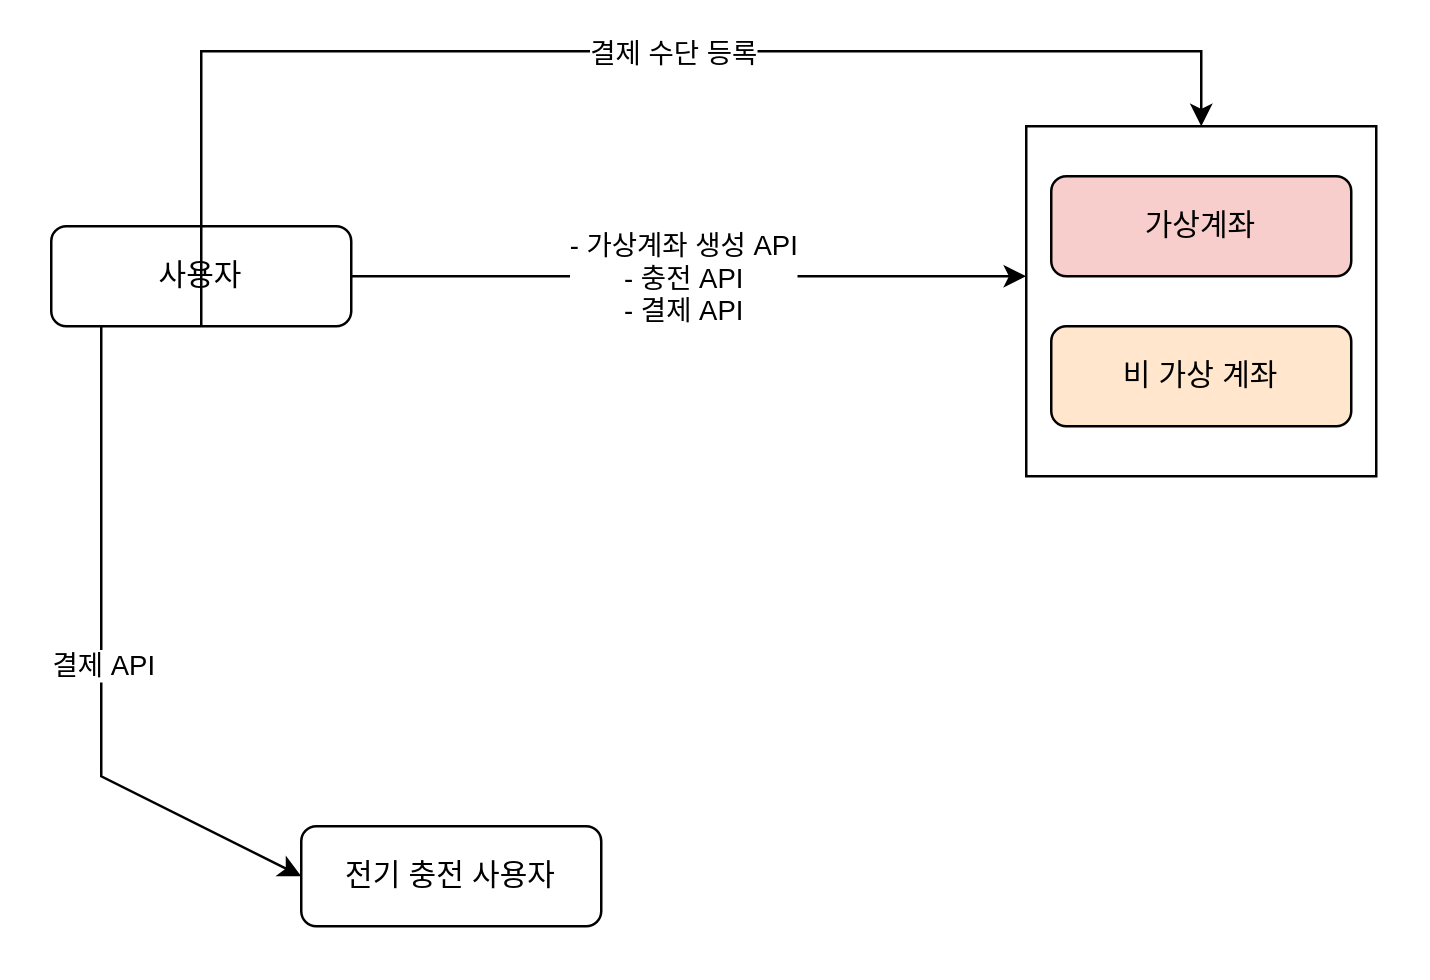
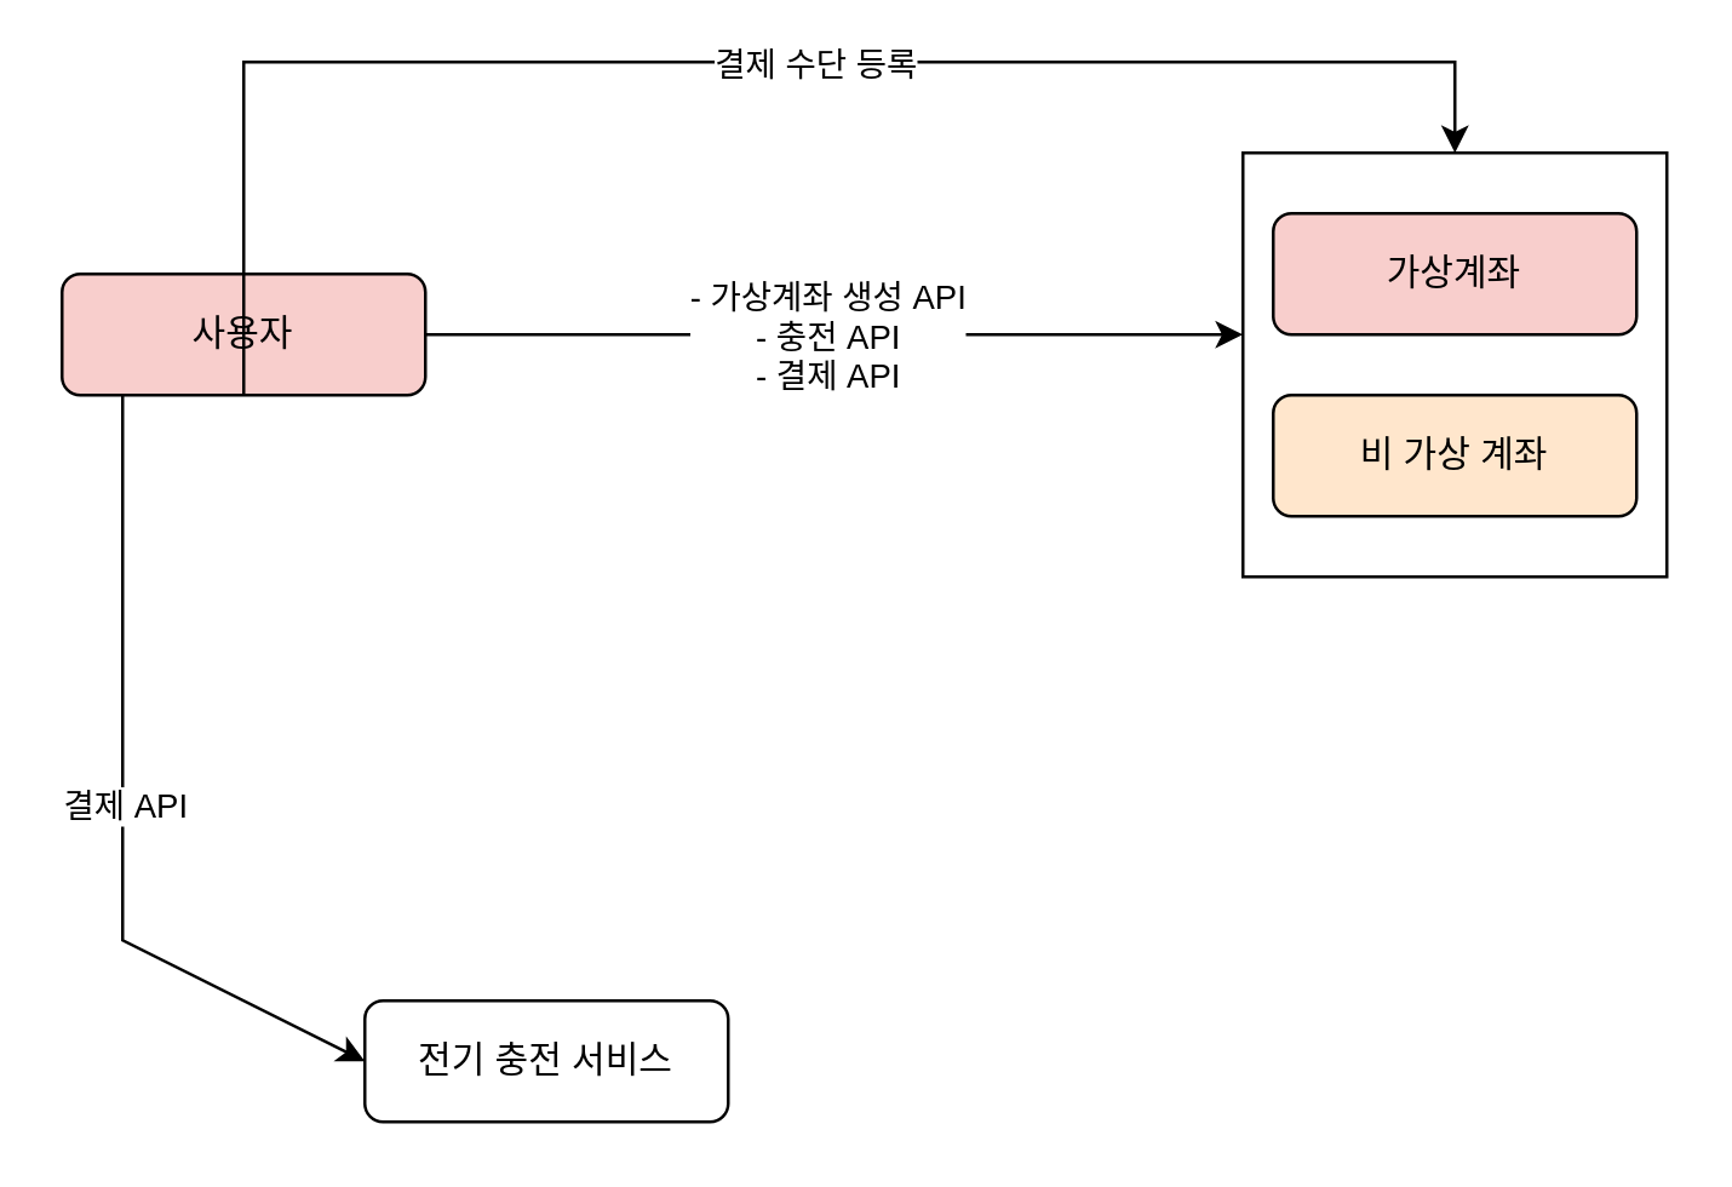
  <mxCell id="0" />
  <mxCell id="1" parent="0" />
  <mxCell id="2" value="" style="group" vertex="1" connectable="0" parent="1"><mxGeometry x="410" y="50" width="140" height="140" as="geometry" /></mxCell>
  <mxCell id="3" value="" style="whiteSpace=wrap;html=1;aspect=fixed;movable=1;resizable=1;rotatable=1;deletable=1;editable=1;locked=0;connectable=1;" vertex="1" parent="2"><mxGeometry width="140" height="140" as="geometry" /></mxCell>
  <mxCell id="4" value="가상계좌&lt;br&gt;" style="rounded=1;whiteSpace=wrap;html=1;fontSize=12;glass=0;strokeWidth=1;shadow=0;movable=1;resizable=1;rotatable=1;deletable=1;editable=1;locked=0;connectable=1;fillColor=#f8cecc;" parent="2" vertex="1"><mxGeometry x="10" y="20" width="120" height="40" as="geometry" /></mxCell>
  <mxCell id="5" value="비 가상 계좌" style="rounded=1;whiteSpace=wrap;html=1;fontSize=12;glass=0;strokeWidth=1;shadow=0;movable=1;resizable=1;rotatable=1;deletable=1;editable=1;locked=0;connectable=1;fillColor=#ffe6cc;" parent="2" vertex="1"><mxGeometry x="10" y="80" width="120" height="40" as="geometry" /></mxCell>
- <mxCell id="6" value="사용자" style="rounded=1;whiteSpace=wrap;html=1;fontSize=12;glass=0;strokeWidth=1;shadow=0;" parent="1" vertex="1"><mxGeometry x="20" y="90" width="120" height="40" as="geometry" /></mxCell>
+ <mxCell id="6" value="사용자" style="rounded=1;whiteSpace=wrap;html=1;fontSize=12;glass=0;strokeWidth=1;shadow=0;fillColor=#f8cecc;" parent="1" vertex="1"><mxGeometry x="20" y="90" width="120" height="40" as="geometry" /></mxCell>
  <mxCell id="7" value="" style="endArrow=classic;html=1;rounded=0;exitX=0.5;exitY=1;exitDx=0;exitDy=0;entryX=0.5;entryY=0;entryDx=0;entryDy=0;" edge="1" parent="1" source="6" target="3"><mxGeometry relative="1" as="geometry"><mxPoint x="74" y="220" as="sourcePoint" /><mxPoint x="240" y="240" as="targetPoint" /><Array as="points"><mxPoint x="80" y="20" /><mxPoint x="240" y="20" /><mxPoint x="390" y="20" /><mxPoint x="480" y="20" /></Array></mxGeometry></mxCell>
  <mxCell id="8" value="결제 수단 등록" style="edgeLabel;resizable=0;html=1;align=center;verticalAlign=middle;" connectable="0" vertex="1" parent="7"><mxGeometry relative="1" as="geometry"><mxPoint x="28" as="offset" /></mxGeometry></mxCell>
  <mxCell id="9" value="r1" style="endArrow=classic;html=1;rounded=0;exitX=1;exitY=0.5;exitDx=0;exitDy=0;" edge="1" parent="1" source="6"><mxGeometry relative="1" as="geometry"><mxPoint x="140" y="129" as="sourcePoint" /><mxPoint x="410" y="110" as="targetPoint" /><Array as="points"><mxPoint x="210" y="110" /></Array></mxGeometry></mxCell>
  <mxCell id="10" value="- 가상계좌 생성 API&lt;br&gt;- 충전 API&lt;br&gt;- 결제&amp;nbsp;API" style="edgeLabel;resizable=0;html=1;align=center;verticalAlign=middle;" connectable="0" vertex="1" parent="9"><mxGeometry relative="1" as="geometry"><mxPoint x="-3" as="offset" /></mxGeometry></mxCell>
- <mxCell id="11" value="전기 충전 사용자" style="rounded=1;whiteSpace=wrap;html=1;fontSize=12;glass=0;strokeWidth=1;shadow=0;" vertex="1" parent="1"><mxGeometry x="120" y="330" width="120" height="40" as="geometry" /></mxCell>
+ <mxCell id="11" value="전기 충전 서비스" style="rounded=1;whiteSpace=wrap;html=1;fontSize=12;glass=0;strokeWidth=1;shadow=0;" vertex="1" parent="1"><mxGeometry x="120" y="330" width="120" height="40" as="geometry" /></mxCell>
  <mxCell id="12" value="" style="endArrow=classic;html=1;rounded=0;entryX=0;entryY=0.5;entryDx=0;entryDy=0;" edge="1" parent="1" target="11"><mxGeometry relative="1" as="geometry"><mxPoint x="40" y="130" as="sourcePoint" /><mxPoint x="40" y="320" as="targetPoint" /><Array as="points"><mxPoint x="40" y="310" /></Array></mxGeometry></mxCell>
  <mxCell id="13" value="결제 API" style="edgeLabel;resizable=0;html=1;align=center;verticalAlign=middle;" connectable="0" vertex="1" parent="12"><mxGeometry relative="1" as="geometry" /></mxCell>
